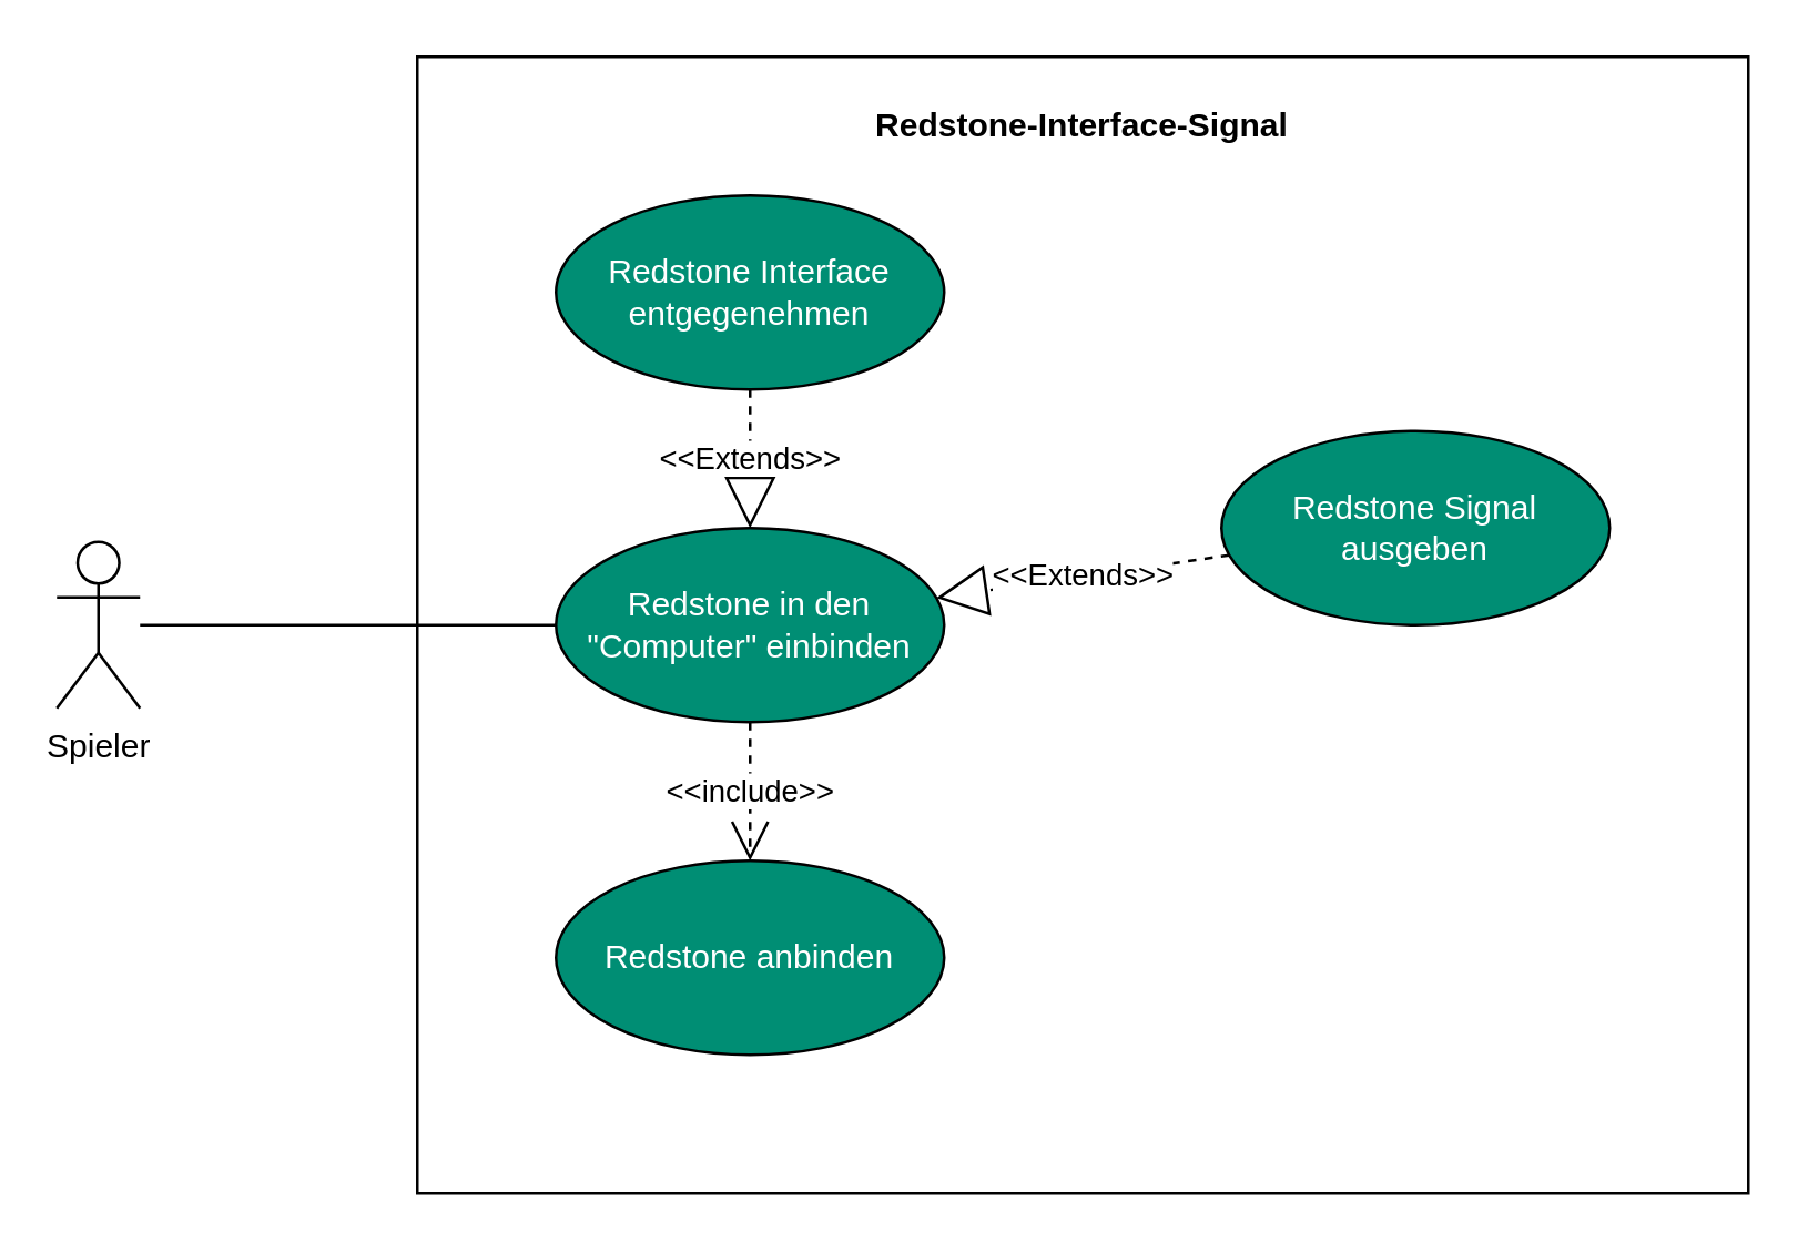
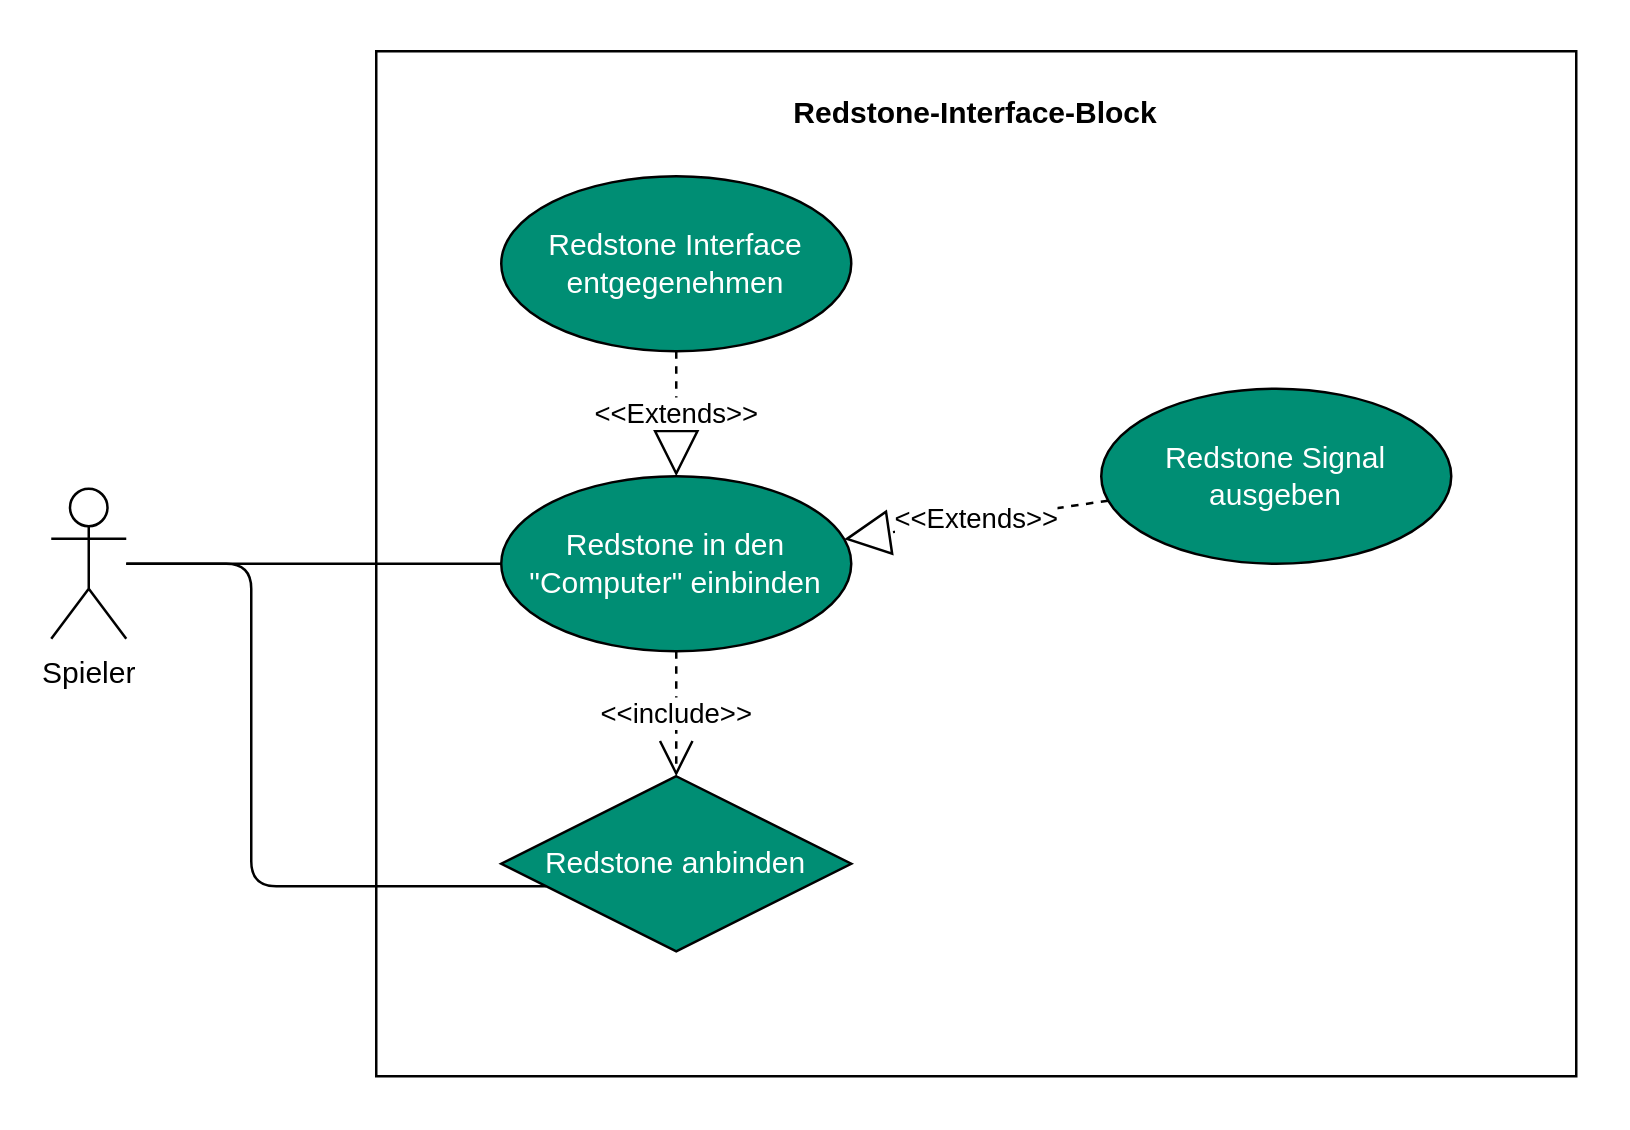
  <mxCell id="0" />
  <mxCell id="1" parent="0" />
- <mxCell id="2" value="&lt;p style=&quot;margin: 0px ; margin-top: 4px ; text-align: center&quot;&gt;&lt;br&gt;&lt;b&gt;Redstone-Interface-Signal&lt;/b&gt;&lt;/p&gt;" style="verticalAlign=top;align=left;overflow=fill;fontSize=12;fontFamily=Helvetica;html=1;" vertex="1" parent="1"><mxGeometry x="150" y="20" width="480" height="410" as="geometry" /></mxCell>
+ <mxCell id="2" value="&lt;p style=&quot;margin: 0px ; margin-top: 4px ; text-align: center&quot;&gt;&lt;br&gt;&lt;b&gt;Redstone-Interface-Block&lt;/b&gt;&lt;/p&gt;" style="verticalAlign=top;align=left;overflow=fill;fontSize=12;fontFamily=Helvetica;html=1;" vertex="1" parent="1"><mxGeometry x="150" y="20" width="480" height="410" as="geometry" /></mxCell>
  <mxCell id="3" style="rounded=0;orthogonalLoop=1;jettySize=auto;html=1;endArrow=none;endFill=0;edgeStyle=orthogonalEdgeStyle;" edge="1" parent="1" source="4" target="6"><mxGeometry relative="1" as="geometry" /></mxCell>
  <mxCell id="4" value="Spieler" style="shape=umlActor;verticalLabelPosition=bottom;labelBackgroundColor=#ffffff;verticalAlign=top;html=1;outlineConnect=0;" vertex="1" parent="1"><mxGeometry x="20" y="195" width="30" height="60" as="geometry" /></mxCell>
- <mxCell id="5" value="Redstone anbinden" style="ellipse;whiteSpace=wrap;html=1;fillColor=#008e74;fontColor=#FFFFFF;" vertex="1" parent="1"><mxGeometry x="200" y="310" width="140" height="70" as="geometry" /></mxCell>
+ <mxCell id="5" value="Redstone anbinden" style="rhombus;whiteSpace=wrap;html=1;fillColor=#008e74;fontColor=#FFFFFF;" vertex="1" parent="1"><mxGeometry x="200" y="310" width="140" height="70" as="geometry" /></mxCell>
  <mxCell id="6" value="Redstone in den &quot;Computer&quot; einbinden" style="ellipse;whiteSpace=wrap;html=1;fillColor=#008e74;fontColor=#FFFFFF;" vertex="1" parent="1"><mxGeometry x="200" y="190" width="140" height="70" as="geometry" /></mxCell>
  <mxCell id="7" value="Redstone Interface entgegenehmen" style="ellipse;whiteSpace=wrap;html=1;fillColor=#008e74;fontColor=#FFFFFF;" vertex="1" parent="1"><mxGeometry x="200" y="70" width="140" height="70" as="geometry" /></mxCell>
  <mxCell id="8" value="Redstone Signal ausgeben" style="ellipse;whiteSpace=wrap;html=1;fillColor=#008e74;fontColor=#FFFFFF;" vertex="1" parent="1"><mxGeometry x="440" y="155" width="140" height="70" as="geometry" /></mxCell>
  <mxCell id="9" value="&amp;lt;&amp;lt;Extends&lt;span style=&quot;color: rgb(0 , 0 , 0)&quot;&gt;&amp;gt;&amp;gt;&lt;/span&gt;" style="endArrow=block;endSize=16;endFill=0;html=1;dashed=1;" edge="1" parent="1" source="8" target="6"><mxGeometry width="160" relative="1" as="geometry"><mxPoint x="272.5" y="289" as="sourcePoint" /><mxPoint x="432.5" y="289" as="targetPoint" /></mxGeometry></mxCell>
  <mxCell id="10" value="&amp;lt;&amp;lt;Extends&lt;span style=&quot;color: rgb(0 , 0 , 0)&quot;&gt;&amp;gt;&amp;gt;&lt;/span&gt;" style="endArrow=block;endSize=16;endFill=0;html=1;dashed=1;" edge="1" parent="1" source="7" target="6"><mxGeometry width="160" relative="1" as="geometry"><mxPoint x="-69.5" y="114" as="sourcePoint" /><mxPoint x="90.5" y="114" as="targetPoint" /></mxGeometry></mxCell>
  <mxCell id="11" value="&amp;lt;&amp;lt;include&lt;span style=&quot;color: rgb(0 , 0 , 0)&quot;&gt;&amp;gt;&amp;gt;&lt;/span&gt;" style="endArrow=open;endSize=12;dashed=1;html=1;" edge="1" parent="1" source="6" target="5"><mxGeometry width="160" relative="1" as="geometry"><mxPoint x="-62.5" y="137.5" as="sourcePoint" /><mxPoint x="97.5" y="137.5" as="targetPoint" /></mxGeometry></mxCell>
+ <mxCell id="12" style="edgeStyle=orthogonalEdgeStyle;rounded=1;orthogonalLoop=1;jettySize=auto;html=1;endArrow=none;endFill=0;" edge="1" parent="1" source="4" target="5"><mxGeometry relative="1" as="geometry"><Array as="points"><mxPoint x="100" y="225" /><mxPoint x="100" y="354" /></Array></mxGeometry></mxCell>
